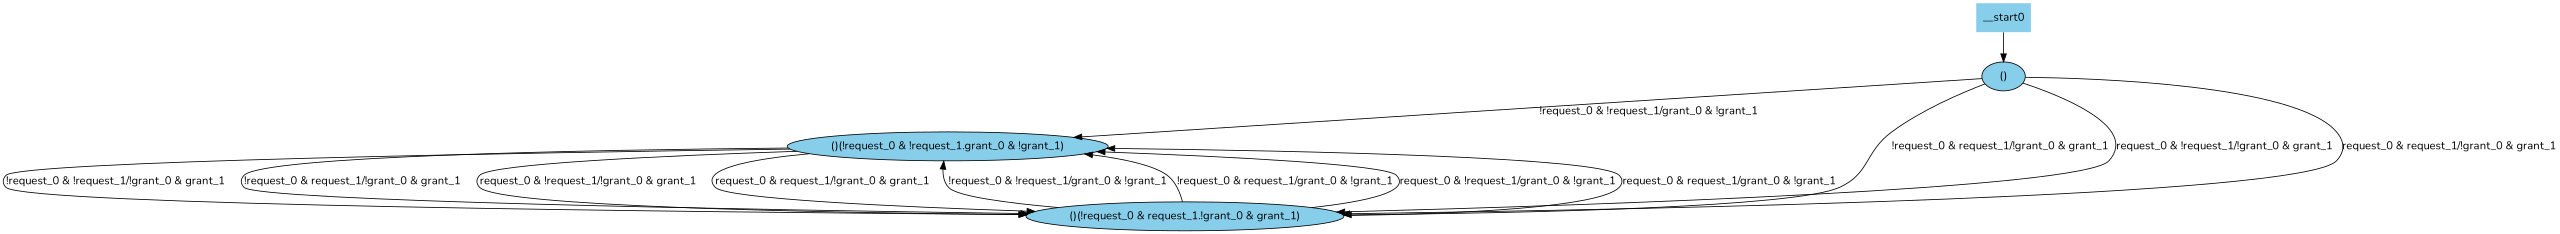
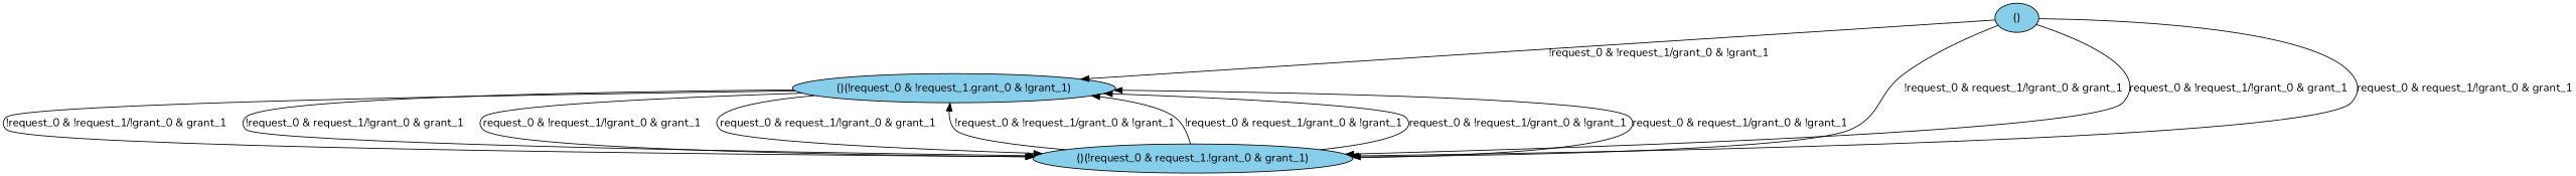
  digraph {
    fontname=Nunito
    node [style=filled fillcolor=skyblue fontname=Nunito]
    edge [fontname=Nunito]
    n1 [label="()"]
    n2 [label="()(!request_0 & !request_1.grant_0 & !grant_1)"]
    n3 [label="()(!request_0 & request_1.!grant_0 & grant_1)"]
-   __start0 [shape=none]
    n1 -> n2 [label="!request_0 & !request_1/grant_0 & !grant_1"]
    n1 -> n3 [label="!request_0 & request_1/!grant_0 & grant_1"]
    n1 -> n3 [label="request_0 & !request_1/!grant_0 & grant_1"]
    n1 -> n3 [label="request_0 & request_1/!grant_0 & grant_1"]
    n2 -> n3 [label="!request_0 & !request_1/!grant_0 & grant_1"]
    n2 -> n3 [label="!request_0 & request_1/!grant_0 & grant_1"]
    n2 -> n3 [label="request_0 & !request_1/!grant_0 & grant_1"]
    n2 -> n3 [label="request_0 & request_1/!grant_0 & grant_1"]
    n3 -> n2 [label="!request_0 & !request_1/grant_0 & !grant_1"]
    n3 -> n2 [label="!request_0 & request_1/grant_0 & !grant_1"]
    n3 -> n2 [label="request_0 & !request_1/grant_0 & !grant_1"]
    n3 -> n2 [label="request_0 & request_1/grant_0 & !grant_1"]
-   __start0 -> n1
  }
